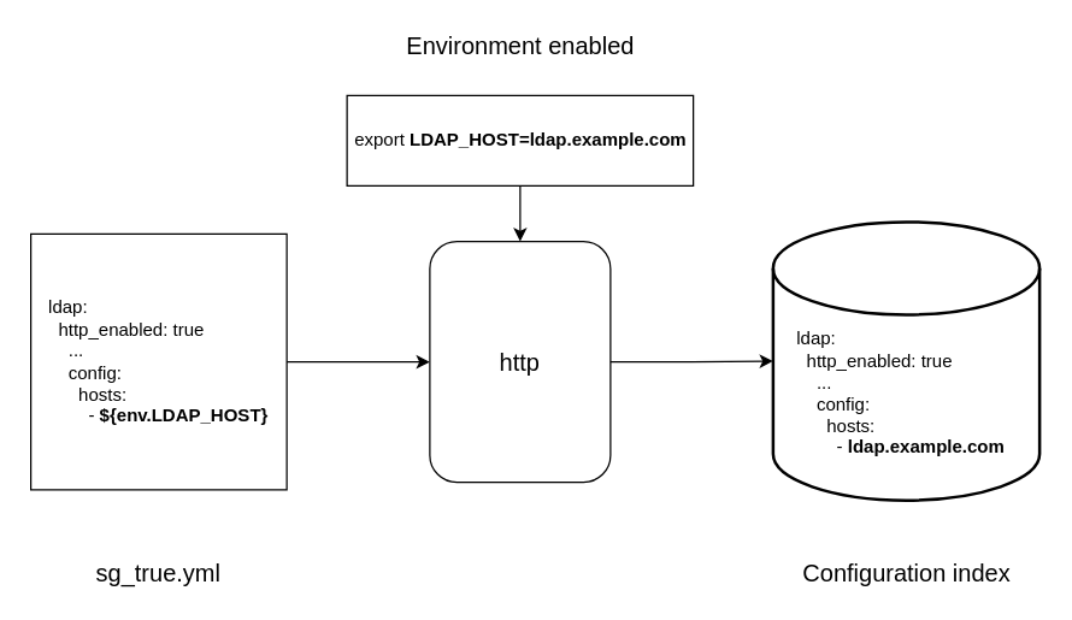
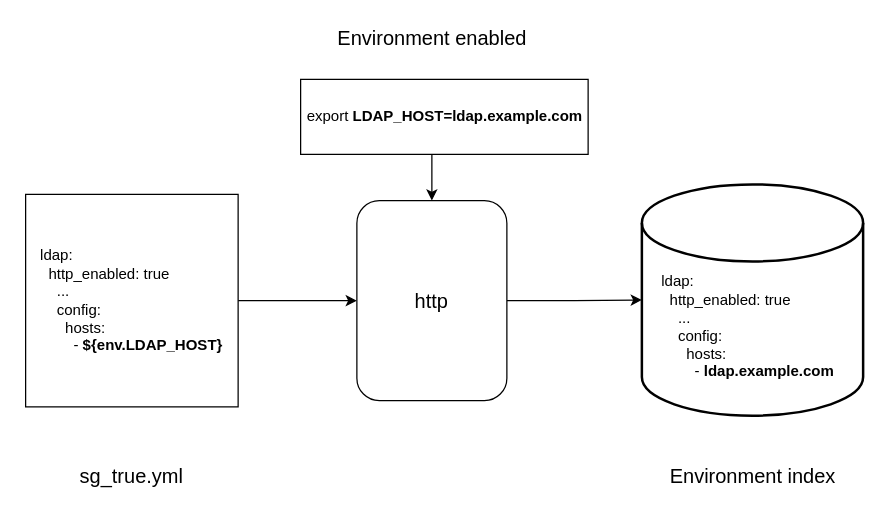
  <mxCell id="0" />
  <mxCell id="1" parent="0" />
  <mxCell id="2" style="edgeStyle=orthogonalEdgeStyle;rounded=0;orthogonalLoop=1;jettySize=auto;html=1;exitX=1;exitY=0.5;exitDx=0;exitDy=0;entryX=0;entryY=0.5;entryDx=0;entryDy=0;" edge="1" parent="1" source="3" target="5"><mxGeometry relative="1" as="geometry" /></mxCell>
  <mxCell id="3" value="&lt;div style=&quot;text-align: left&quot;&gt;ldap:&lt;/div&gt;&lt;div style=&quot;text-align: left&quot;&gt;&amp;nbsp; http_enabled: true&lt;/div&gt;&lt;div style=&quot;text-align: left&quot;&gt;&amp;nbsp; &amp;nbsp; ...&lt;/div&gt;&lt;div style=&quot;text-align: left&quot;&gt;&amp;nbsp; &amp;nbsp; config:&lt;/div&gt;&lt;div style=&quot;text-align: left&quot;&gt;&amp;nbsp; &amp;nbsp; &amp;nbsp; hosts:&lt;/div&gt;&lt;div style=&quot;text-align: left&quot;&gt;&amp;nbsp; &amp;nbsp; &amp;nbsp; &amp;nbsp; - &lt;b&gt;${env.LDAP_HOST}&lt;/b&gt;&lt;/div&gt;" style="rounded=0;whiteSpace=wrap;html=1;" vertex="1" parent="1"><mxGeometry x="20" y="155" width="170" height="170" as="geometry" /></mxCell>
  <mxCell id="4" style="edgeStyle=orthogonalEdgeStyle;rounded=0;orthogonalLoop=1;jettySize=auto;html=1;exitX=1;exitY=0.5;exitDx=0;exitDy=0;entryX=0;entryY=0.5;entryDx=0;entryDy=0;entryPerimeter=0;" edge="1" parent="1" source="5" target="9"><mxGeometry relative="1" as="geometry" /></mxCell>
  <mxCell id="5" value="&lt;font style=&quot;font-size: 16px&quot;&gt;http&lt;/font&gt;" style="rounded=1;whiteSpace=wrap;html=1;" vertex="1" parent="1"><mxGeometry x="285" y="160" width="120" height="160" as="geometry" /></mxCell>
  <mxCell id="6" style="edgeStyle=orthogonalEdgeStyle;rounded=0;orthogonalLoop=1;jettySize=auto;html=1;exitX=0.5;exitY=1;exitDx=0;exitDy=0;entryX=0.5;entryY=0;entryDx=0;entryDy=0;" edge="1" parent="1" source="7" target="5"><mxGeometry relative="1" as="geometry" /></mxCell>
- <mxCell id="7" value="&amp;nbsp;export &lt;b&gt;LDAP_HOST=ldap.example.com&lt;/b&gt;" style="rounded=0;whiteSpace=wrap;html=1;align=left;" vertex="1" parent="1"><mxGeometry x="230" y="63" width="230" height="60" as="geometry" /></mxCell>
+ <mxCell id="7" value="&amp;nbsp;export &lt;b&gt;LDAP_HOST=ldap.example.com&lt;/b&gt;" style="rounded=0;whiteSpace=wrap;html=1;align=left;" vertex="1" parent="1"><mxGeometry x="240" y="63" width="230" height="60" as="geometry" /></mxCell>
  <mxCell id="8" value="" style="group" vertex="1" connectable="0" parent="1"><mxGeometry x="513" y="147" width="177" height="185" as="geometry" /></mxCell>
  <mxCell id="9" value="" style="strokeWidth=2;html=1;shape=mxgraph.flowchart.database;whiteSpace=wrap;align=left;" vertex="1" parent="8"><mxGeometry width="177" height="185" as="geometry" /></mxCell>
  <mxCell id="10" value="&lt;div&gt;ldap:&lt;/div&gt;&lt;div&gt;&amp;nbsp; http_enabled: true&lt;/div&gt;&lt;div&gt;&amp;nbsp; &amp;nbsp; ...&lt;/div&gt;&lt;div&gt;&amp;nbsp; &amp;nbsp; config:&lt;/div&gt;&lt;div&gt;&amp;nbsp; &amp;nbsp; &amp;nbsp; hosts:&lt;/div&gt;&lt;div&gt;&amp;nbsp; &amp;nbsp; &amp;nbsp; &amp;nbsp; - &lt;b&gt;ldap.example.com&lt;/b&gt;&lt;/div&gt;" style="text;html=1;strokeColor=none;fillColor=none;align=left;verticalAlign=middle;whiteSpace=wrap;rounded=0;" vertex="1" parent="8"><mxGeometry x="14.381" y="54" width="154.875" height="120" as="geometry" /></mxCell>
  <mxCell id="11" value="sg_true.yml" style="text;html=1;strokeColor=none;fillColor=none;align=center;verticalAlign=middle;whiteSpace=wrap;rounded=0;fontSize=16;" vertex="1" parent="1"><mxGeometry x="45" y="370" width="120" height="20" as="geometry" /></mxCell>
- <mxCell id="12" value="Configuration index" style="text;html=1;strokeColor=none;fillColor=none;align=center;verticalAlign=middle;whiteSpace=wrap;rounded=0;fontSize=16;" vertex="1" parent="1"><mxGeometry x="521.5" y="370" width="160" height="20" as="geometry" /></mxCell>
+ <mxCell id="12" value="Environment index" style="text;html=1;strokeColor=none;fillColor=none;align=center;verticalAlign=middle;whiteSpace=wrap;rounded=0;fontSize=16;" vertex="1" parent="1"><mxGeometry x="521.5" y="370" width="160" height="20" as="geometry" /></mxCell>
  <mxCell id="13" value="Environment enabled" style="text;html=1;strokeColor=none;fillColor=none;align=center;verticalAlign=middle;whiteSpace=wrap;rounded=0;fontSize=16;" vertex="1" parent="1"><mxGeometry x="252.5" y="20" width="185" height="20" as="geometry" /></mxCell>
